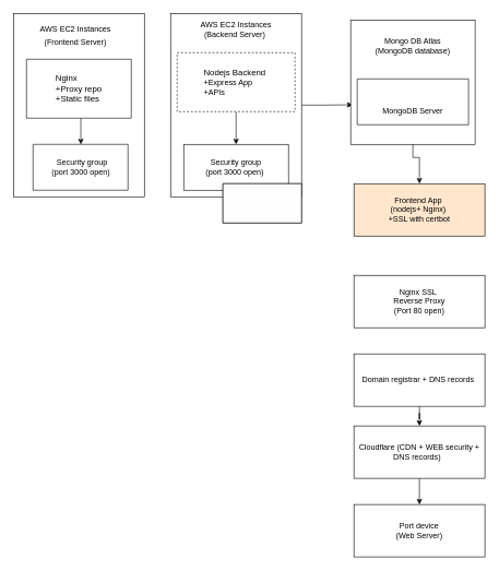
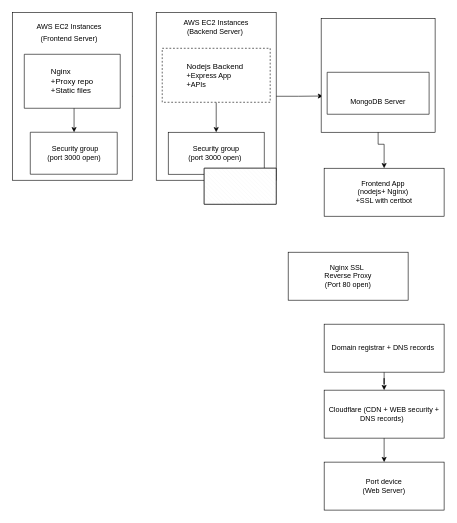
  <mxCell id="0" />
  <mxCell id="1" parent="0" />
  <mxCell id="2" style="edgeStyle=orthogonalEdgeStyle;rounded=0;orthogonalLoop=1;jettySize=auto;html=1;exitX=0.5;exitY=0;exitDx=0;exitDy=0;" edge="1" parent="1" source="3"><mxGeometry relative="1" as="geometry"><mxPoint x="190" y="160" as="targetPoint" /></mxGeometry></mxCell>
  <mxCell id="3" value="" style="rounded=0;whiteSpace=wrap;html=1;direction=south;" vertex="1" parent="1"><mxGeometry x="20" y="20" width="200" height="280" as="geometry" /></mxCell>
  <mxCell id="4" value="" style="edgeStyle=orthogonalEdgeStyle;rounded=0;orthogonalLoop=1;jettySize=auto;html=1;entryX=0.016;entryY=0.682;entryDx=0;entryDy=0;entryPerimeter=0;" edge="1" parent="1" source="5" target="7"><mxGeometry relative="1" as="geometry"><mxPoint x="530" y="160" as="targetPoint" /></mxGeometry></mxCell>
  <mxCell id="5" value="" style="rounded=0;whiteSpace=wrap;html=1;direction=south;" vertex="1" parent="1"><mxGeometry x="260" y="20" width="200" height="280" as="geometry" /></mxCell>
  <mxCell id="6" value="" style="edgeStyle=orthogonalEdgeStyle;rounded=0;orthogonalLoop=1;jettySize=auto;html=1;exitX=0.588;exitY=0.989;exitDx=0;exitDy=0;exitPerimeter=0;" edge="1" parent="1" source="7" target="8"><mxGeometry relative="1" as="geometry"><Array as="points"><mxPoint x="630" y="218" /><mxPoint x="630" y="240" /><mxPoint x="640" y="240" /></Array></mxGeometry></mxCell>
  <mxCell id="7" value="" style="whiteSpace=wrap;html=1;aspect=fixed;" vertex="1" parent="1"><mxGeometry x="535" y="30" width="190" height="190" as="geometry" /></mxCell>
- <mxCell id="8" value="Frontend App&amp;nbsp;&lt;br&gt;(nodejs+ Nginx)&amp;nbsp;&lt;br&gt;+SSL with certbot" style="rounded=0;whiteSpace=wrap;html=1;fillColor=#ffe6cc;" vertex="1" parent="1"><mxGeometry x="540" y="280" width="200" height="80" as="geometry" /></mxCell>
- <mxCell id="9" value="Nginx SSL&amp;nbsp;&lt;br&gt;Reverse Proxy&lt;br&gt;(Port 80 open)" style="rounded=0;whiteSpace=wrap;html=1;" vertex="1" parent="1"><mxGeometry x="540" y="420" width="200" height="80" as="geometry" /></mxCell>
+ <mxCell id="8" value="Frontend App&amp;nbsp;&lt;br&gt;(nodejs+ Nginx)&amp;nbsp;&lt;br&gt;+SSL with certbot" style="rounded=0;whiteSpace=wrap;html=1;" vertex="1" parent="1"><mxGeometry x="540" y="280" width="200" height="80" as="geometry" /></mxCell>
+ <mxCell id="9" value="Nginx SSL&amp;nbsp;&lt;br&gt;Reverse Proxy&lt;br&gt;(Port 80 open)" style="rounded=0;whiteSpace=wrap;html=1;" vertex="1" parent="1"><mxGeometry x="480" y="420" width="200" height="80" as="geometry" /></mxCell>
  <mxCell id="10" value="" style="edgeStyle=orthogonalEdgeStyle;rounded=0;orthogonalLoop=1;jettySize=auto;html=1;" edge="1" parent="1" source="11" target="13"><mxGeometry relative="1" as="geometry" /></mxCell>
  <mxCell id="11" value="Domain registrar + DNS records&amp;nbsp;" style="rounded=0;whiteSpace=wrap;html=1;" vertex="1" parent="1"><mxGeometry x="540" y="540" width="200" height="80" as="geometry" /></mxCell>
  <mxCell id="12" value="" style="edgeStyle=orthogonalEdgeStyle;rounded=0;orthogonalLoop=1;jettySize=auto;html=1;" edge="1" parent="1" source="13" target="14"><mxGeometry relative="1" as="geometry" /></mxCell>
  <mxCell id="13" value="Cloudflare (CDN + WEB security + DNS records)&amp;nbsp;&amp;nbsp;" style="rounded=0;whiteSpace=wrap;html=1;" vertex="1" parent="1"><mxGeometry x="540" y="650" width="200" height="80" as="geometry" /></mxCell>
  <mxCell id="14" value="Port device &lt;br&gt;(Web Server)" style="rounded=0;whiteSpace=wrap;html=1;" vertex="1" parent="1"><mxGeometry x="540" y="770" width="200" height="80" as="geometry" /></mxCell>
  <mxCell id="15" value="Security group &lt;br&gt;(port 3000 open)&amp;nbsp;" style="rounded=0;whiteSpace=wrap;html=1;" vertex="1" parent="1"><mxGeometry x="280" y="220" width="160" height="70" as="geometry" /></mxCell>
  <mxCell id="16" value="" style="edgeStyle=orthogonalEdgeStyle;rounded=0;orthogonalLoop=1;jettySize=auto;html=1;" edge="1" parent="1" source="17" target="15"><mxGeometry relative="1" as="geometry" /></mxCell>
  <mxCell id="17" value="&lt;font style=&quot;font-size: 13px;&quot;&gt;Nodejs Backend&amp;nbsp;&lt;br&gt;&lt;/font&gt;&lt;div style=&quot;text-align: left; font-size: 13px;&quot;&gt;&lt;span style=&quot;background-color: initial;&quot;&gt;&lt;font style=&quot;font-size: 12px;&quot;&gt;+Express App&lt;/font&gt;&lt;/span&gt;&lt;/div&gt;&lt;div style=&quot;text-align: left;&quot;&gt;&lt;span style=&quot;background-color: initial;&quot;&gt;&lt;font style=&quot;font-size: 12px;&quot;&gt;+APIs&lt;/font&gt;&lt;/span&gt;&lt;/div&gt;" style="rounded=0;whiteSpace=wrap;html=1;dashed=1;" vertex="1" parent="1"><mxGeometry x="270" y="80" width="180" height="90" as="geometry" /></mxCell>
  <mxCell id="18" value="AWS EC2 Instances&lt;br&gt;(Backend Server)&amp;nbsp;" style="text;strokeColor=none;align=center;fillColor=none;html=1;verticalAlign=middle;whiteSpace=wrap;rounded=0;" vertex="1" parent="1"><mxGeometry x="280" y="30" width="160" height="30" as="geometry" /></mxCell>
  <mxCell id="19" value="AWS EC2 Instances" style="text;strokeColor=none;align=center;fillColor=none;html=1;verticalAlign=middle;whiteSpace=wrap;rounded=0;" vertex="1" parent="1"><mxGeometry x="50" y="30" width="130" height="30" as="geometry" /></mxCell>
  <mxCell id="20" value="(Frontend Server)" style="text;strokeColor=none;align=center;fillColor=none;html=1;verticalAlign=middle;whiteSpace=wrap;rounded=0;" vertex="1" parent="1"><mxGeometry x="55" y="50" width="120" height="30" as="geometry" /></mxCell>
  <mxCell id="21" value="" style="verticalLabelPosition=bottom;verticalAlign=top;html=1;shape=mxgraph.basic.rect;fillColor2=none;strokeWidth=1;size=20;indent=5;" vertex="1" parent="1"><mxGeometry x="50" y="220" width="145" height="70" as="geometry" /></mxCell>
  <mxCell id="22" value="" style="edgeStyle=orthogonalEdgeStyle;rounded=0;orthogonalLoop=1;jettySize=auto;html=1;exitX=0.508;exitY=0.969;exitDx=0;exitDy=0;exitPerimeter=0;" edge="1" parent="1" source="23" target="21"><mxGeometry relative="1" as="geometry"><Array as="points"><mxPoint x="123" y="177" /></Array></mxGeometry></mxCell>
  <mxCell id="23" value="" style="verticalLabelPosition=bottom;verticalAlign=top;html=1;shape=mxgraph.basic.rect;fillColor2=none;strokeWidth=1;size=20;indent=5;" vertex="1" parent="1"><mxGeometry x="40" y="90" width="160" height="90" as="geometry" /></mxCell>
  <mxCell id="24" value="&lt;div style=&quot;text-align: left; font-size: 13px;&quot;&gt;&lt;span style=&quot;background-color: initial;&quot;&gt;&lt;font style=&quot;font-size: 13px;&quot;&gt;Nginx&lt;/font&gt;&lt;/span&gt;&lt;/div&gt;&lt;font style=&quot;font-size: 13px;&quot;&gt;&lt;div style=&quot;text-align: left;&quot;&gt;&lt;span style=&quot;background-color: initial;&quot;&gt;+Proxy repo&lt;/span&gt;&lt;/div&gt;&lt;div style=&quot;text-align: left;&quot;&gt;&lt;span style=&quot;background-color: initial;&quot;&gt;+Static files&lt;/span&gt;&lt;/div&gt;&lt;/font&gt;" style="text;strokeColor=none;align=center;fillColor=none;html=1;verticalAlign=middle;whiteSpace=wrap;rounded=0;" vertex="1" parent="1"><mxGeometry x="50" y="110" width="140" height="50" as="geometry" /></mxCell>
  <mxCell id="25" value="Security group&lt;br style=&quot;border-color: var(--border-color);&quot;&gt;(port 3000 open)&amp;nbsp;" style="text;strokeColor=none;align=center;fillColor=none;html=1;verticalAlign=middle;whiteSpace=wrap;rounded=0;" vertex="1" parent="1"><mxGeometry x="70" y="240" width="110" height="30" as="geometry" /></mxCell>
- <mxCell id="26" value="Mongo DB Atlas&lt;br&gt;(MongoDB database)" style="text;strokeColor=none;align=center;fillColor=none;html=1;verticalAlign=middle;whiteSpace=wrap;rounded=0;" vertex="1" parent="1"><mxGeometry x="550" y="50" width="160" height="40" as="geometry" /></mxCell>
  <mxCell id="27" value="" style="verticalLabelPosition=bottom;verticalAlign=top;html=1;shape=mxgraph.basic.rect;fillColor2=none;strokeWidth=1;size=35;indent=5;" vertex="1" parent="1"><mxGeometry x="545" y="120" width="170" height="70" as="geometry" /></mxCell>
  <mxCell id="28" value="MongoDB Server" style="text;strokeColor=none;align=center;fillColor=none;html=1;verticalAlign=middle;whiteSpace=wrap;rounded=0;" vertex="1" parent="1"><mxGeometry x="570" y="155" width="120" height="30" as="geometry" /></mxCell>
  <mxCell id="29" value="" style="verticalLabelPosition=bottom;verticalAlign=top;html=1;shape=mxgraph.basic.patternFillRect;fillStyle=diag;step=5;fillStrokeWidth=0.2;fillStrokeColor=#dddddd;" vertex="1" parent="1"><mxGeometry x="340" y="280" width="120" height="60" as="geometry" /></mxCell>
  <mxCell id="30" value="" style="verticalLabelPosition=bottom;verticalAlign=top;html=1;shape=mxgraph.basic.patternFillRect;fillStyle=diagRev;step=5;fillStrokeWidth=0.2;fillStrokeColor=#dddddd;" vertex="1" parent="1"><mxGeometry x="340" y="280" width="120" height="60" as="geometry" /></mxCell>
